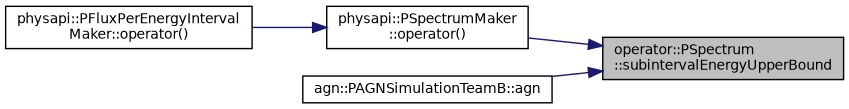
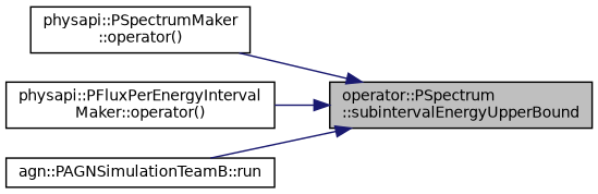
  digraph {
    rankdir=RL
    node [color=black fillcolor=white fontname=Helvetica fontsize=10 shape=record style=filled]
    edge [color=midnightblue dir=back fontname=Helvetica fontsize=10 labelfontname=Helvetica labelfontsize=10 style=solid]
    n1 [fillcolor=grey75 fontcolor=black height=0.2 label="operator::PSpectrum\l::subintervalEnergyUpperBound" width=0.4]
    n2 [height=0.2 label="physapi::PSpectrumMaker\l::operator()" width=0.4]
    n3 [height=0.2 label="physapi::PFluxPerEnergyInterval\lMaker::operator()" width=0.4]
-   n4 [height=0.2 label="agn::PAGNSimulationTeamB::agn" width=0.4]
+   n4 [height=0.2 label="agn::PAGNSimulationTeamB::run" width=0.4]
    n1 -> n2
-   n2 -> n3
+   n1 -> n3
    n1 -> n4
  }
